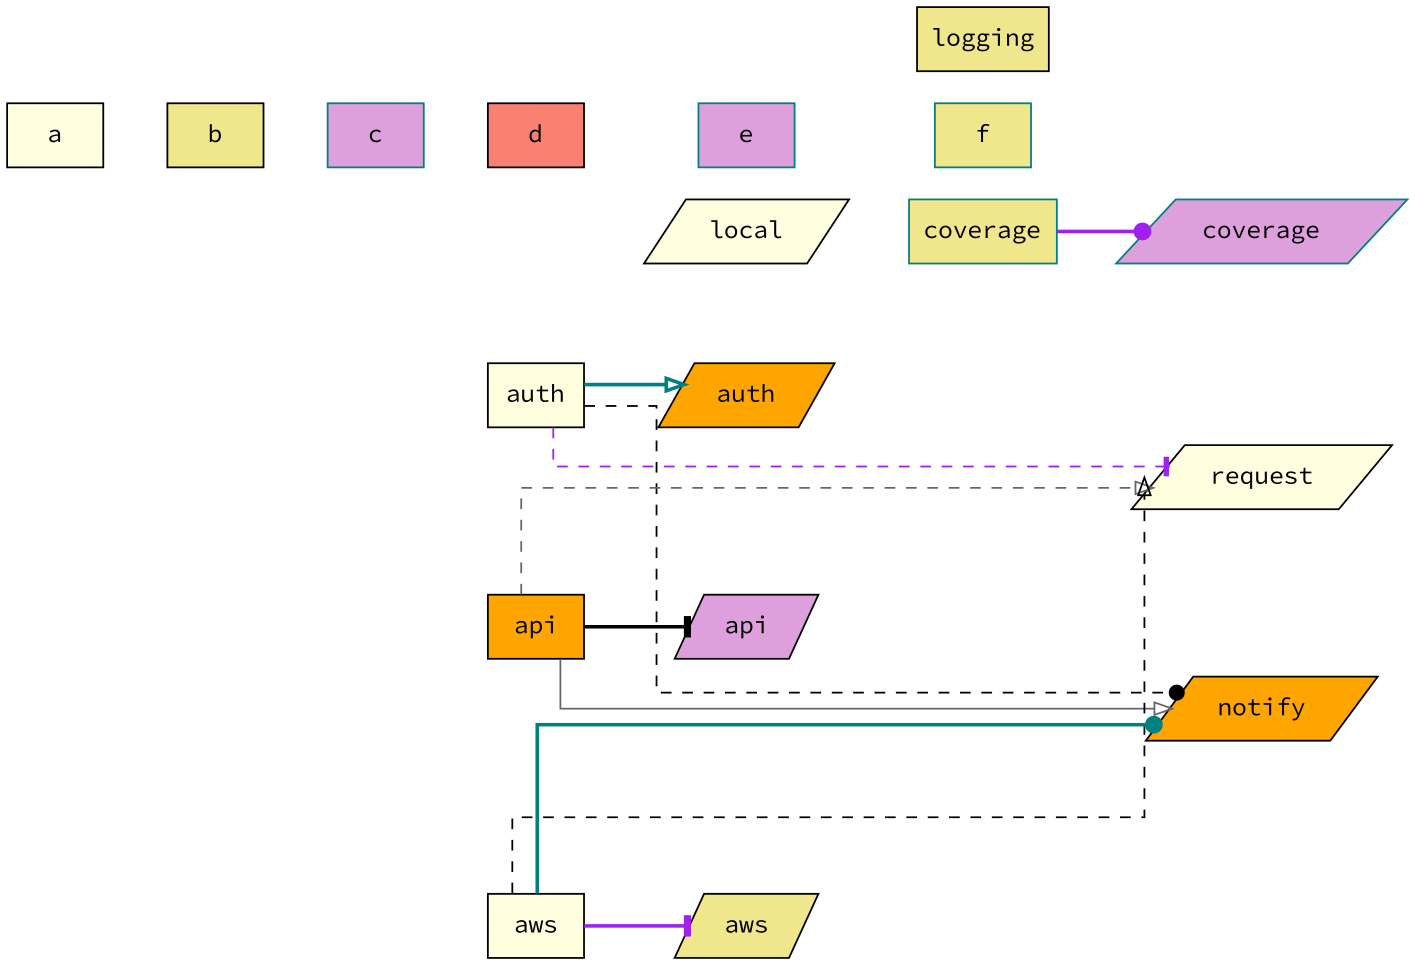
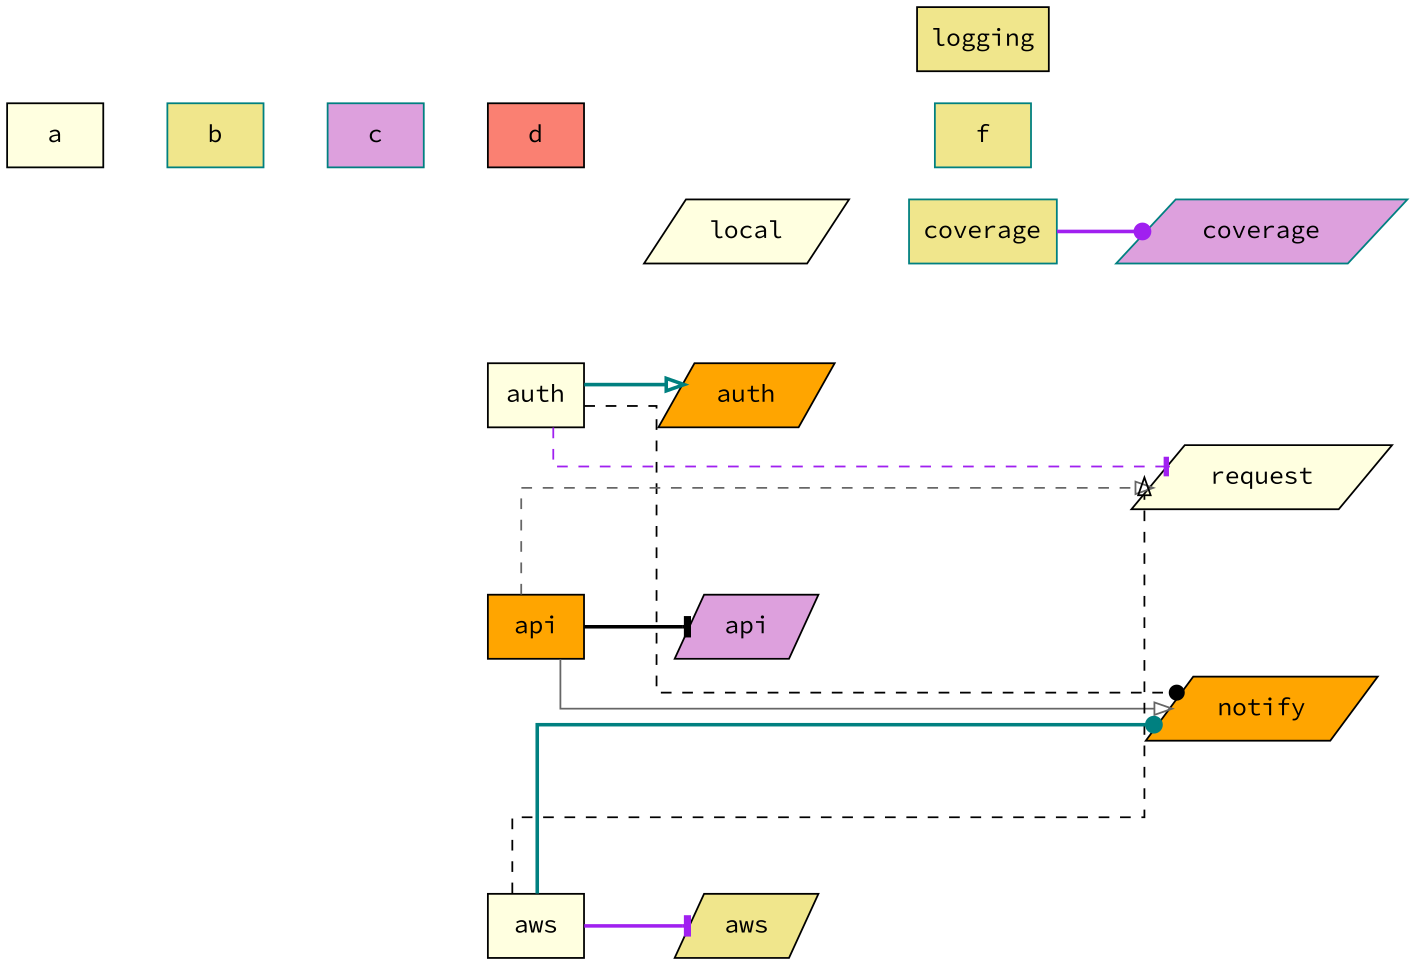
  digraph {
    fontname="Source Code Pro"
    rankdir=LR
    splines=ortho
    node [color=black fillcolor=lightyellow fontname="Source Code Pro" shape=rect style=filled weight=1]
    edge [color=none fontname="Source Code Pro"]
    n1 [label=request shape=parallelogram]
    n2 [color=teal fillcolor=plum label=coverage shape=parallelogram]
    n3 [fillcolor=orange label=notify shape=parallelogram]
    n4 [fillcolor=orange label=auth shape=parallelogram]
    n5 [fillcolor=plum label=api shape=parallelogram]
    n6 [fillcolor=khaki label=aws shape=parallelogram]
    n7 [label=local shape=parallelogram]
-   e [color=teal fillcolor=plum fontcolor=black]
    n9 [color=teal fillcolor=khaki label=coverage]
    n10 [fillcolor=khaki label=logging]
    f [color=teal fillcolor=khaki fontcolor=black]
    d [fillcolor=salmon fontcolor=black]
    c [color=teal fillcolor=plum fontcolor=black]
-   b [fillcolor=khaki fontcolor=black]
+   b [color=teal fillcolor=khaki fontcolor=black]
    a [fontcolor=black]
    n16 [label=auth]
    n17 [fillcolor=orange label=api]
    n18 [label=aws]
    subgraph sub_1 {
      rank=same
      n1
      n2
      n3
    }
    subgraph sub_2 {
      rank=same
      d
    }
    subgraph sub_3 {
      rank=same
      n4
      n5
      n6
      n7
-     e
    }
    subgraph sub_4 {
      rank=same
      n9
      n10
      f
    }
    subgraph sub_5 {
      rank=same
      c
    }
    subgraph sub_6 {
      rank=same
      b
    }
    subgraph sub_7 {
      rank=same
      a
    }
    subgraph cluster_8 {
      color=blue
      label="process #2"
    }
-   e -> f
    n9 -> n2 [arrowhead=dot color=purple style=bold]
-   d -> e
    c -> d
    b -> c
    a -> b
    n16 -> n1 [arrowhead=tee color=purple style=dashed]
    n16 -> n3 [arrowhead=dot color=black style=dashed]
    n16 -> n4 [arrowhead=onormal color=teal style=bold weight=10]
    n17 -> n1 [arrowhead=onormal color=gray40 style=dashed]
    n17 -> n3 [arrowhead=onormal color=gray40 style=solid]
    n17 -> n5 [arrowhead=tee color=black style=bold weight=10]
    n18 -> n1 [arrowhead=onormal color=black style=dashed]
    n18 -> n3 [arrowhead=dot color=teal style=bold]
    n18 -> n6 [arrowhead=tee color=purple style=bold weight=10]
  }
